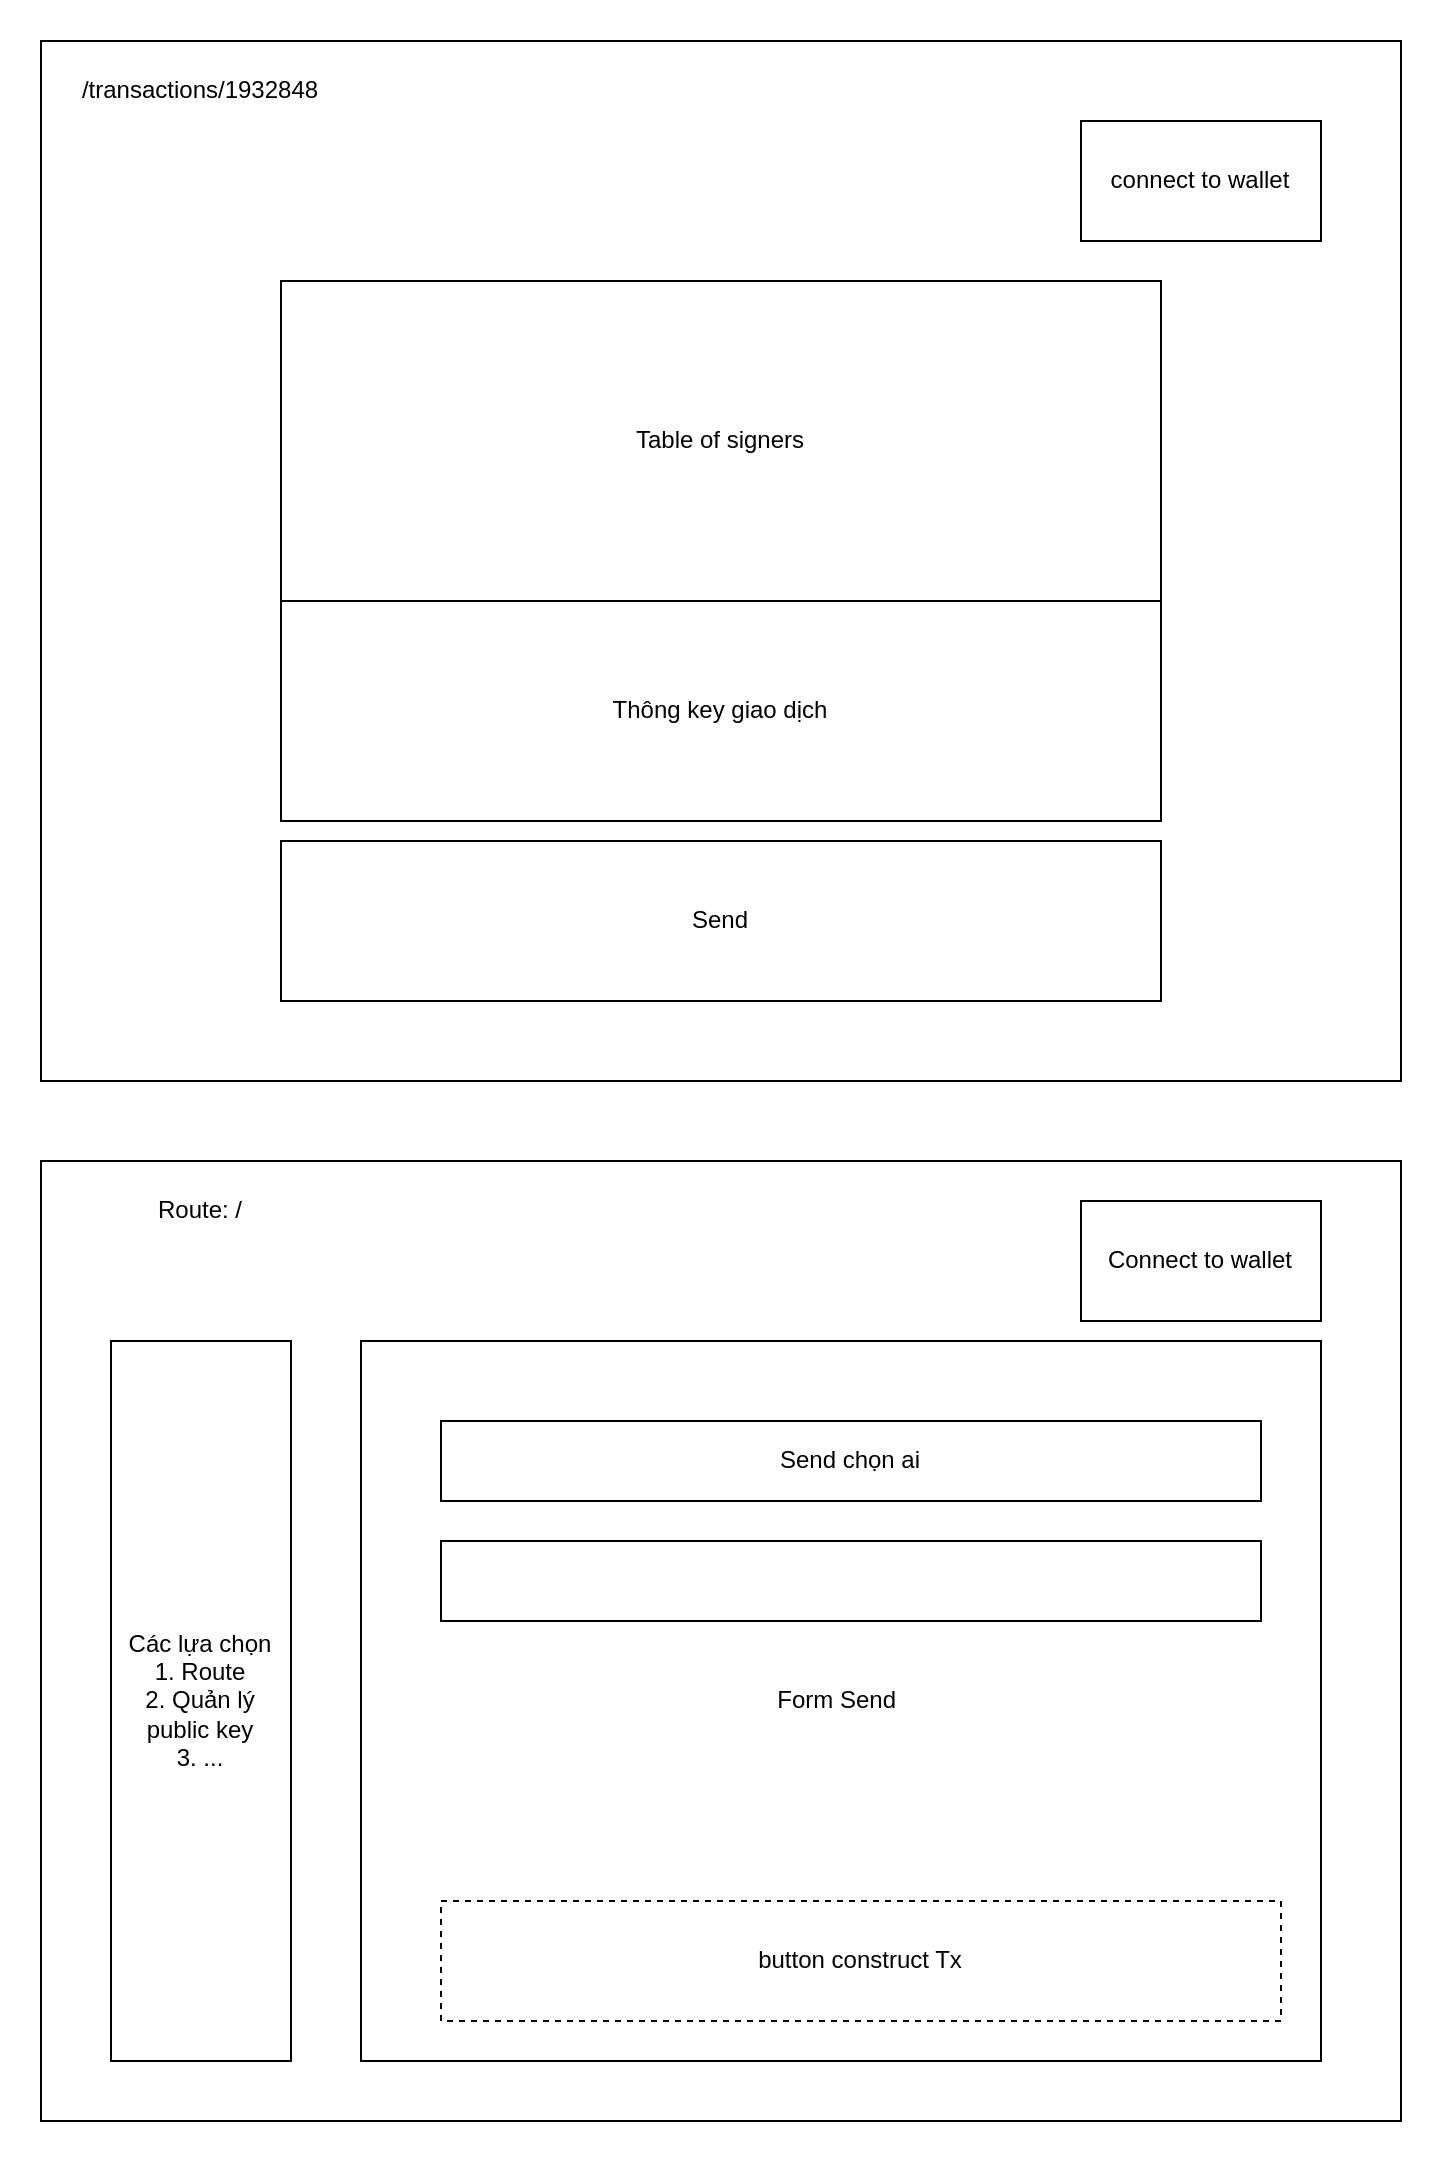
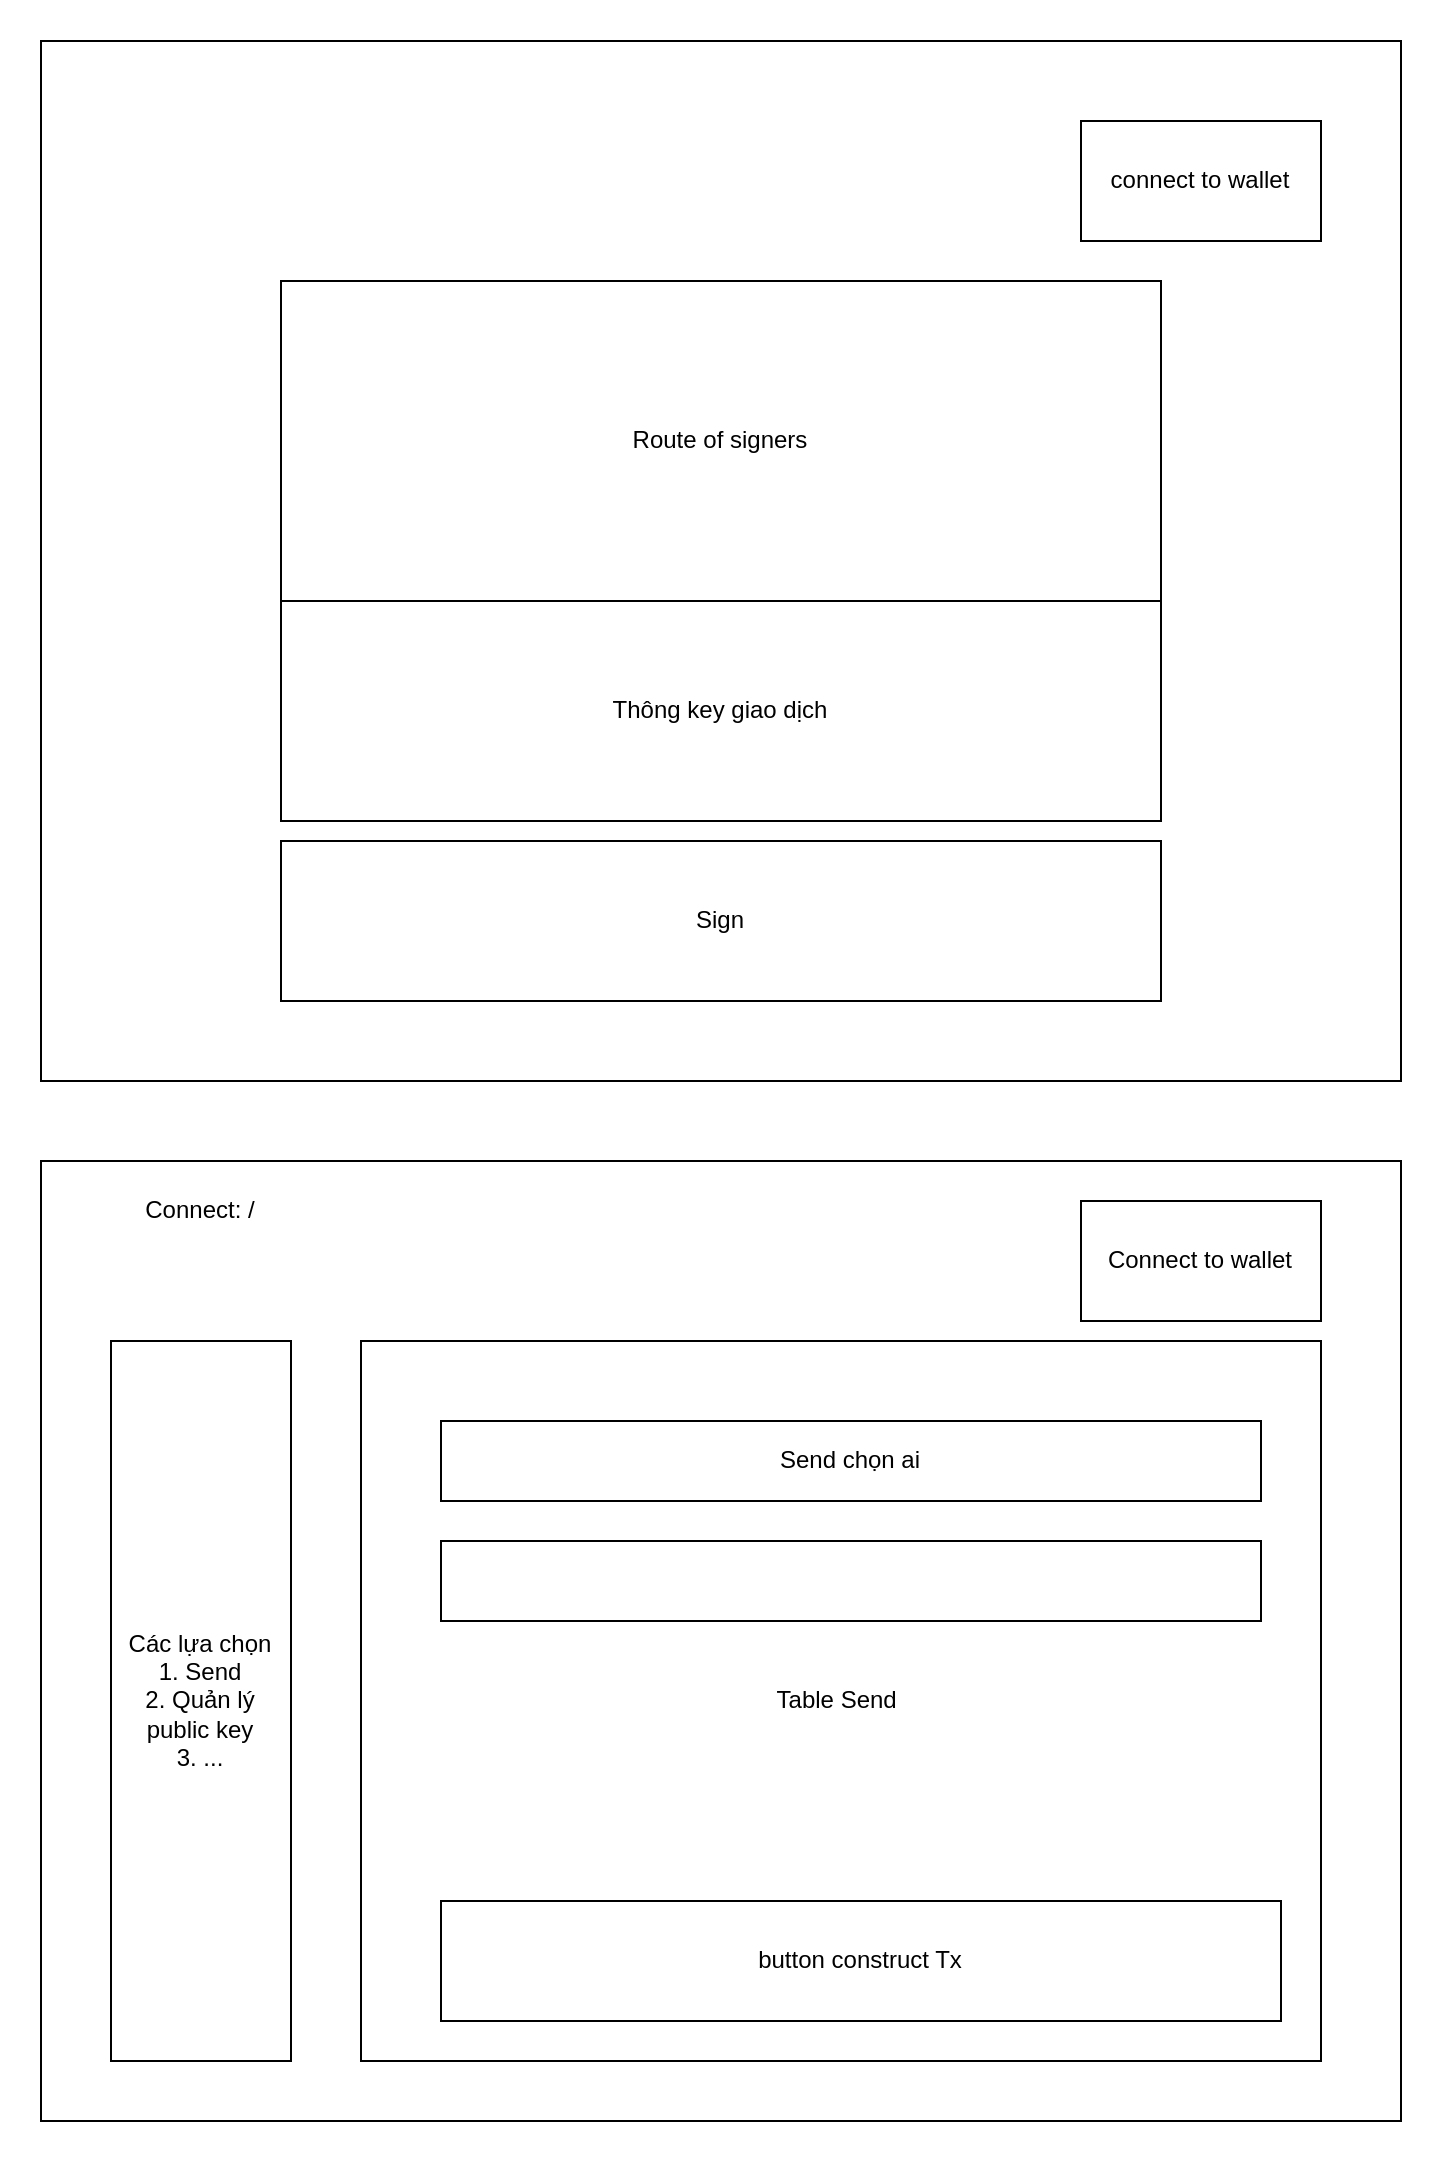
  <mxCell id="0" />
  <mxCell id="1" parent="0" />
  <mxCell id="2" value="" style="rounded=0;whiteSpace=wrap;html=1;" vertex="1" parent="1"><mxGeometry x="20" y="20" width="680" height="520" as="geometry" /></mxCell>
- <mxCell id="3" value="/transactions/1932848" style="text;html=1;strokeColor=none;fillColor=none;align=center;verticalAlign=middle;whiteSpace=wrap;rounded=0;" vertex="1" parent="1"><mxGeometry x="20" y="20" width="160" height="50" as="geometry" /></mxCell>
- <mxCell id="4" value="Table of signers" style="rounded=0;whiteSpace=wrap;html=1;" vertex="1" parent="1"><mxGeometry x="140" y="140" width="440" height="160" as="geometry" /></mxCell>
+ <mxCell id="4" value="Route of signers" style="rounded=0;whiteSpace=wrap;html=1;" vertex="1" parent="1"><mxGeometry x="140" y="140" width="440" height="160" as="geometry" /></mxCell>
  <mxCell id="5" value="connect to wallet" style="rounded=0;whiteSpace=wrap;html=1;" vertex="1" parent="1"><mxGeometry x="540" y="60" width="120" height="60" as="geometry" /></mxCell>
- <mxCell id="6" value="Send" style="rounded=0;whiteSpace=wrap;html=1;" vertex="1" parent="1"><mxGeometry x="140" y="420" width="440" height="80" as="geometry" /></mxCell>
+ <mxCell id="6" value="Sign" style="rounded=0;whiteSpace=wrap;html=1;" vertex="1" parent="1"><mxGeometry x="140" y="420" width="440" height="80" as="geometry" /></mxCell>
  <mxCell id="7" value="Thông key giao dịch" style="rounded=0;whiteSpace=wrap;html=1;" vertex="1" parent="1"><mxGeometry x="140" y="300" width="440" height="110" as="geometry" /></mxCell>
  <mxCell id="8" value="" style="rounded=0;whiteSpace=wrap;html=1;" vertex="1" parent="1"><mxGeometry x="20" y="580" width="680" height="480" as="geometry" /></mxCell>
- <mxCell id="9" value="Route: /" style="text;html=1;strokeColor=none;fillColor=none;align=center;verticalAlign=middle;whiteSpace=wrap;rounded=0;" vertex="1" parent="1"><mxGeometry x="20" y="580" width="160" height="50" as="geometry" /></mxCell>
+ <mxCell id="9" value="Connect: /" style="text;html=1;strokeColor=none;fillColor=none;align=center;verticalAlign=middle;whiteSpace=wrap;rounded=0;" vertex="1" parent="1"><mxGeometry x="20" y="580" width="160" height="50" as="geometry" /></mxCell>
  <mxCell id="10" value="Connect to wallet" style="rounded=0;whiteSpace=wrap;html=1;" vertex="1" parent="1"><mxGeometry x="540" y="600" width="120" height="60" as="geometry" /></mxCell>
- <mxCell id="11" value="Form Send&amp;nbsp;" style="rounded=0;whiteSpace=wrap;html=1;" vertex="1" parent="1"><mxGeometry x="180" y="670" width="480" height="360" as="geometry" /></mxCell>
- <mxCell id="12" value="Các lựa chọn&lt;br&gt;1. Route&lt;br&gt;2. Quản lý public key&lt;br&gt;3. ..." style="rounded=0;whiteSpace=wrap;html=1;" vertex="1" parent="1"><mxGeometry x="55" y="670" width="90" height="360" as="geometry" /></mxCell>
+ <mxCell id="11" value="Table Send&amp;nbsp;" style="rounded=0;whiteSpace=wrap;html=1;" vertex="1" parent="1"><mxGeometry x="180" y="670" width="480" height="360" as="geometry" /></mxCell>
+ <mxCell id="12" value="Các lựa chọn&lt;br&gt;1. Send&lt;br&gt;2. Quản lý public key&lt;br&gt;3. ..." style="rounded=0;whiteSpace=wrap;html=1;" vertex="1" parent="1"><mxGeometry x="55" y="670" width="90" height="360" as="geometry" /></mxCell>
  <mxCell id="13" value="Send chọn ai" style="rounded=0;whiteSpace=wrap;html=1;" vertex="1" parent="1"><mxGeometry x="220" y="710" width="410" height="40" as="geometry" /></mxCell>
  <mxCell id="14" value="" style="rounded=0;whiteSpace=wrap;html=1;" vertex="1" parent="1"><mxGeometry x="220" y="770" width="410" height="40" as="geometry" /></mxCell>
- <mxCell id="15" value="button construct Tx" style="rounded=0;whiteSpace=wrap;html=1;dashed=1;" vertex="1" parent="1"><mxGeometry x="220" y="950" width="420" height="60" as="geometry" /></mxCell>
+ <mxCell id="15" value="button construct Tx" style="rounded=0;whiteSpace=wrap;html=1;" vertex="1" parent="1"><mxGeometry x="220" y="950" width="420" height="60" as="geometry" /></mxCell>
